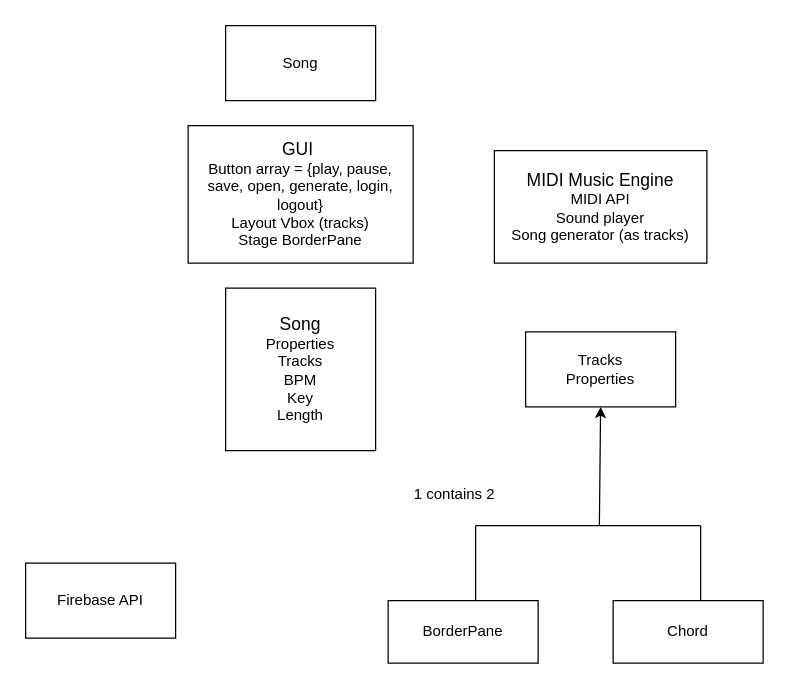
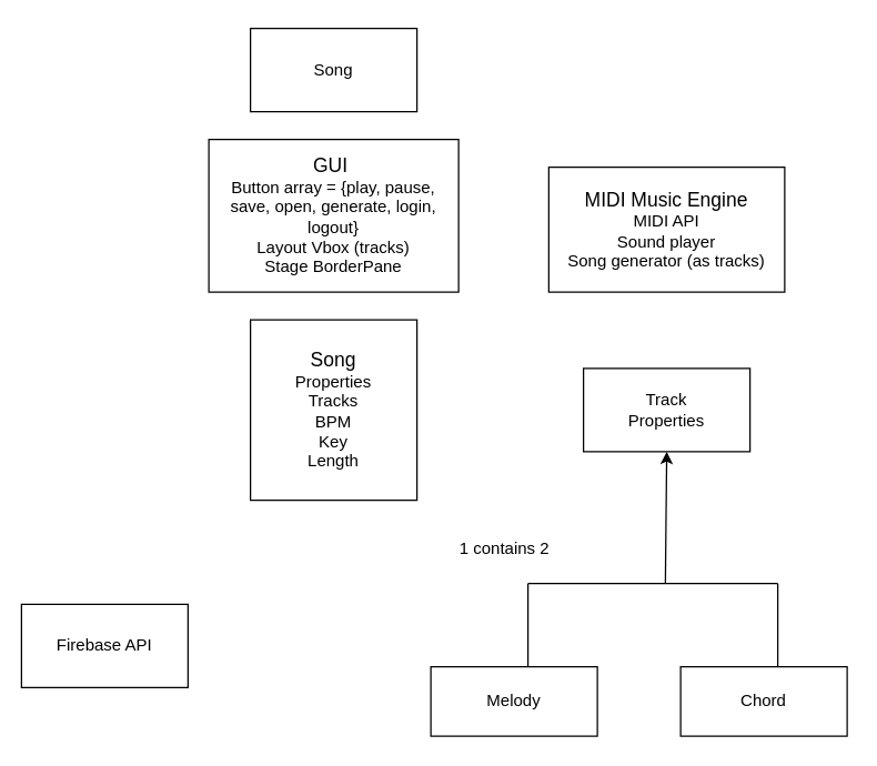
  <mxCell id="0" />
  <mxCell id="1" parent="0" />
  <mxCell id="2" value="&lt;font style=&quot;font-size: 14px;&quot;&gt;GUI&amp;nbsp;&lt;/font&gt;&lt;br&gt;Button array = {play, pause, save, open, generate, login, logout}&lt;br&gt;Layout Vbox (tracks)&lt;br&gt;Stage BorderPane" style="rounded=0;whiteSpace=wrap;html=1;" parent="1" vertex="1"><mxGeometry x="150" y="100" width="180" height="110" as="geometry" /></mxCell>
  <mxCell id="3" value="&lt;font style=&quot;font-size: 14px;&quot;&gt;MIDI Music Engine&lt;br&gt;&lt;/font&gt;MIDI API&lt;br&gt;Sound player&lt;br&gt;Song generator (as tracks)" style="rounded=0;whiteSpace=wrap;html=1;" parent="1" vertex="1"><mxGeometry x="395" y="120" width="170" height="90" as="geometry" /></mxCell>
  <mxCell id="4" value="&lt;font style=&quot;font-size: 14px;&quot;&gt;Song&lt;/font&gt;&lt;br&gt;Properties&lt;br&gt;Tracks&lt;br&gt;BPM&lt;br&gt;Key&lt;br&gt;Length&lt;br&gt;" style="rounded=0;whiteSpace=wrap;html=1;" parent="1" vertex="1"><mxGeometry x="180" y="230" width="120" height="130" as="geometry" /></mxCell>
  <mxCell id="5" value="Song" style="rounded=0;whiteSpace=wrap;html=1;" parent="1" vertex="1"><mxGeometry x="180" y="20" width="120" height="60" as="geometry" /></mxCell>
- <mxCell id="6" value="Firebase API" style="rounded=0;whiteSpace=wrap;html=1;" parent="1" vertex="1"><mxGeometry x="20" y="450" width="120" height="60" as="geometry" /></mxCell>
- <mxCell id="7" value="Tracks&lt;br&gt;Properties" style="rounded=0;whiteSpace=wrap;html=1;" parent="1" vertex="1"><mxGeometry x="420" y="265" width="120" height="60" as="geometry" /></mxCell>
+ <mxCell id="6" value="Firebase API" style="rounded=0;whiteSpace=wrap;html=1;" parent="1" vertex="1"><mxGeometry x="15" y="435" width="120" height="60" as="geometry" /></mxCell>
+ <mxCell id="7" value="Track&lt;br&gt;Properties" style="rounded=0;whiteSpace=wrap;html=1;" parent="1" vertex="1"><mxGeometry x="420" y="265" width="120" height="60" as="geometry" /></mxCell>
  <mxCell id="8" value="1 contains 2&amp;nbsp;" style="text;html=1;strokeColor=none;fillColor=none;align=center;verticalAlign=middle;whiteSpace=wrap;rounded=0;" parent="1" vertex="1"><mxGeometry x="310" y="370" width="110" height="50" as="geometry" /></mxCell>
  <mxCell id="9" value="" style="endArrow=classic;html=1;rounded=0;entryX=0.5;entryY=1;entryDx=0;entryDy=0;" parent="1" target="7" edge="1"><mxGeometry width="50" height="50" relative="1" as="geometry"><mxPoint x="479" y="420" as="sourcePoint" /><mxPoint x="479.29" y="330" as="targetPoint" /></mxGeometry></mxCell>
  <mxCell id="10" value="" style="endArrow=none;html=1;rounded=0;" parent="1" edge="1"><mxGeometry width="50" height="50" relative="1" as="geometry"><mxPoint x="380" y="420" as="sourcePoint" /><mxPoint x="560" y="420" as="targetPoint" /></mxGeometry></mxCell>
- <mxCell id="11" value="BorderPane" style="rounded=0;whiteSpace=wrap;html=1;" parent="1" vertex="1"><mxGeometry x="310" y="480" width="120" height="50" as="geometry" /></mxCell>
+ <mxCell id="11" value="Melody" style="rounded=0;whiteSpace=wrap;html=1;" parent="1" vertex="1"><mxGeometry x="310" y="480" width="120" height="50" as="geometry" /></mxCell>
  <mxCell id="12" value="Chord" style="rounded=0;whiteSpace=wrap;html=1;" parent="1" vertex="1"><mxGeometry x="490" y="480" width="120" height="50" as="geometry" /></mxCell>
  <mxCell id="13" value="" style="endArrow=none;html=1;rounded=0;" parent="1" edge="1"><mxGeometry width="50" height="50" relative="1" as="geometry"><mxPoint x="380" y="480" as="sourcePoint" /><mxPoint x="380" y="420" as="targetPoint" /></mxGeometry></mxCell>
  <mxCell id="14" value="" style="endArrow=none;html=1;rounded=0;" parent="1" edge="1"><mxGeometry width="50" height="50" relative="1" as="geometry"><mxPoint x="560" y="480" as="sourcePoint" /><mxPoint x="560" y="420" as="targetPoint" /></mxGeometry></mxCell>
